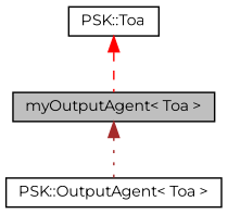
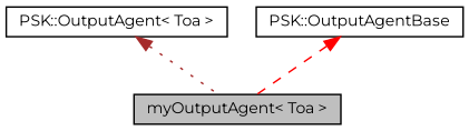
  digraph {
    fontname=Montserrat
    node [color=black fillcolor=white fontname=Montserrat fontsize=10 shape=record style=filled]
    edge [dir=back fontname=Montserrat fontsize=10 labelfontname=Helvetica labelfontsize=10]
    n1 [fillcolor=grey75 fontcolor=black height=0.2 label="myOutputAgent\< Toa \>" width=0.4]
    n2 [height=0.2 label="PSK::OutputAgent\< Toa \>" width=0.4]
-   n3 [height=0.2 label="PSK::Toa" width=0.4]
-   n1 -> n2 [color=brown style=dotted]
+   n3 [height=0.2 label="PSK::OutputAgentBase" width=0.4]
+   n2 -> n1 [color=brown style=dotted]
    n3 -> n1 [color=red style=dashed]
  }
